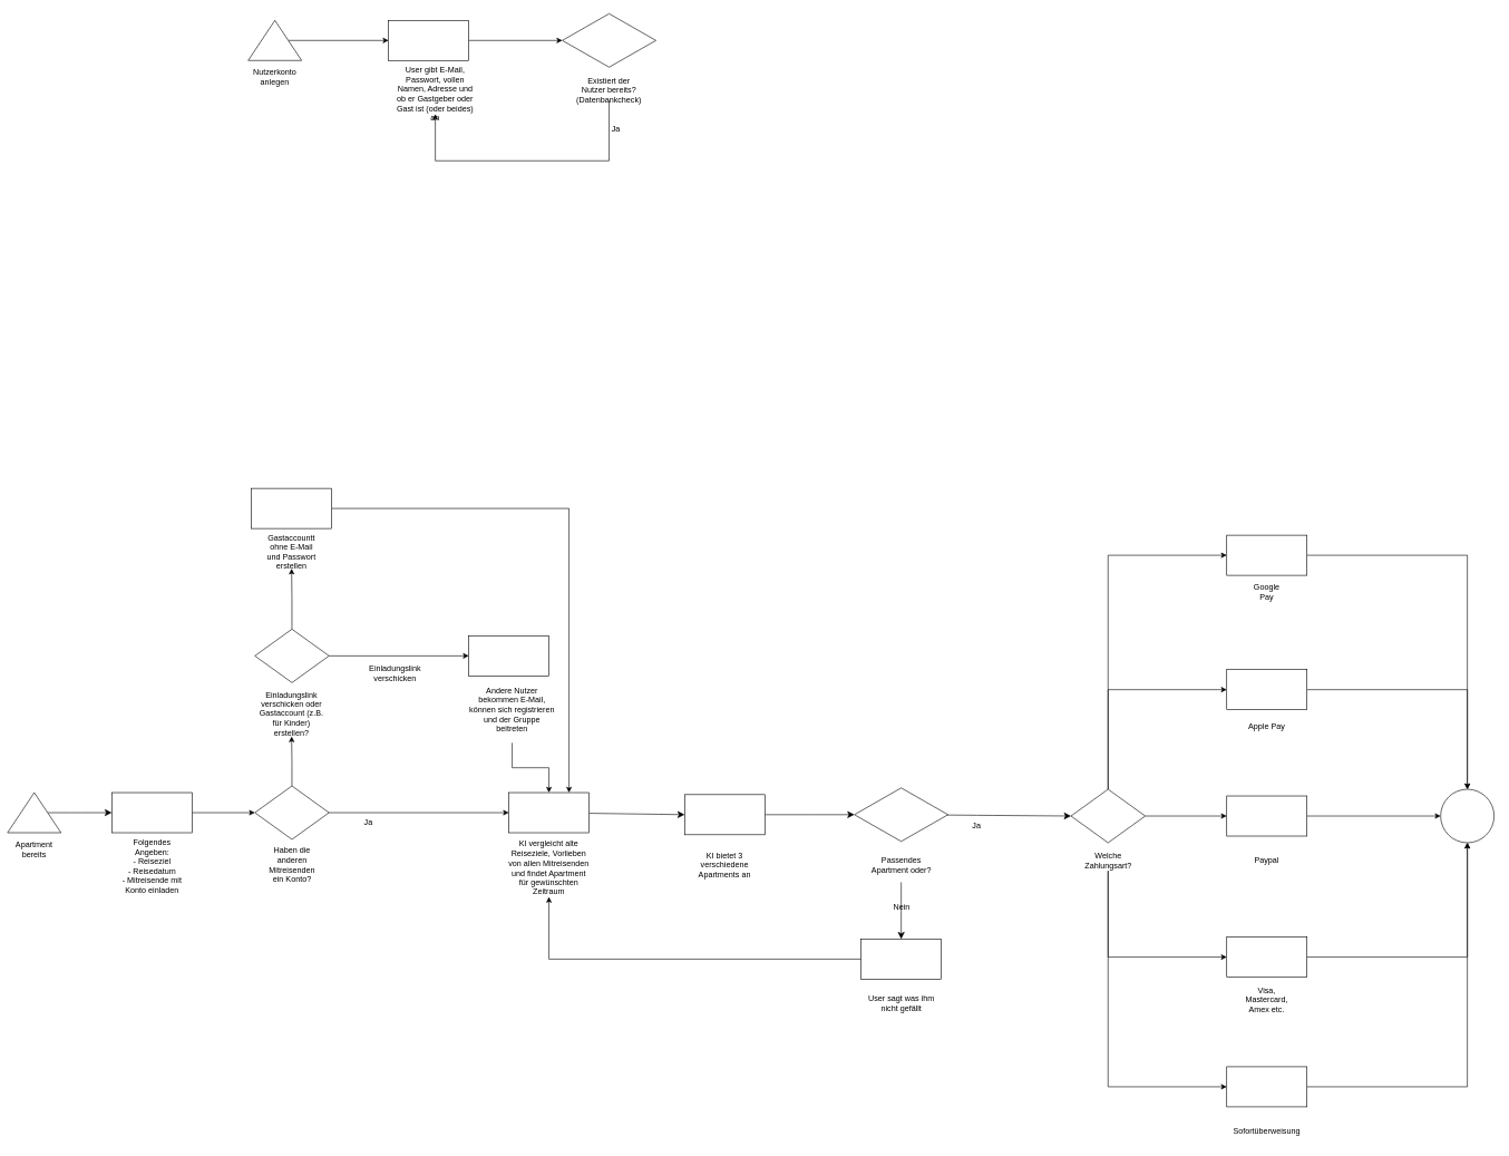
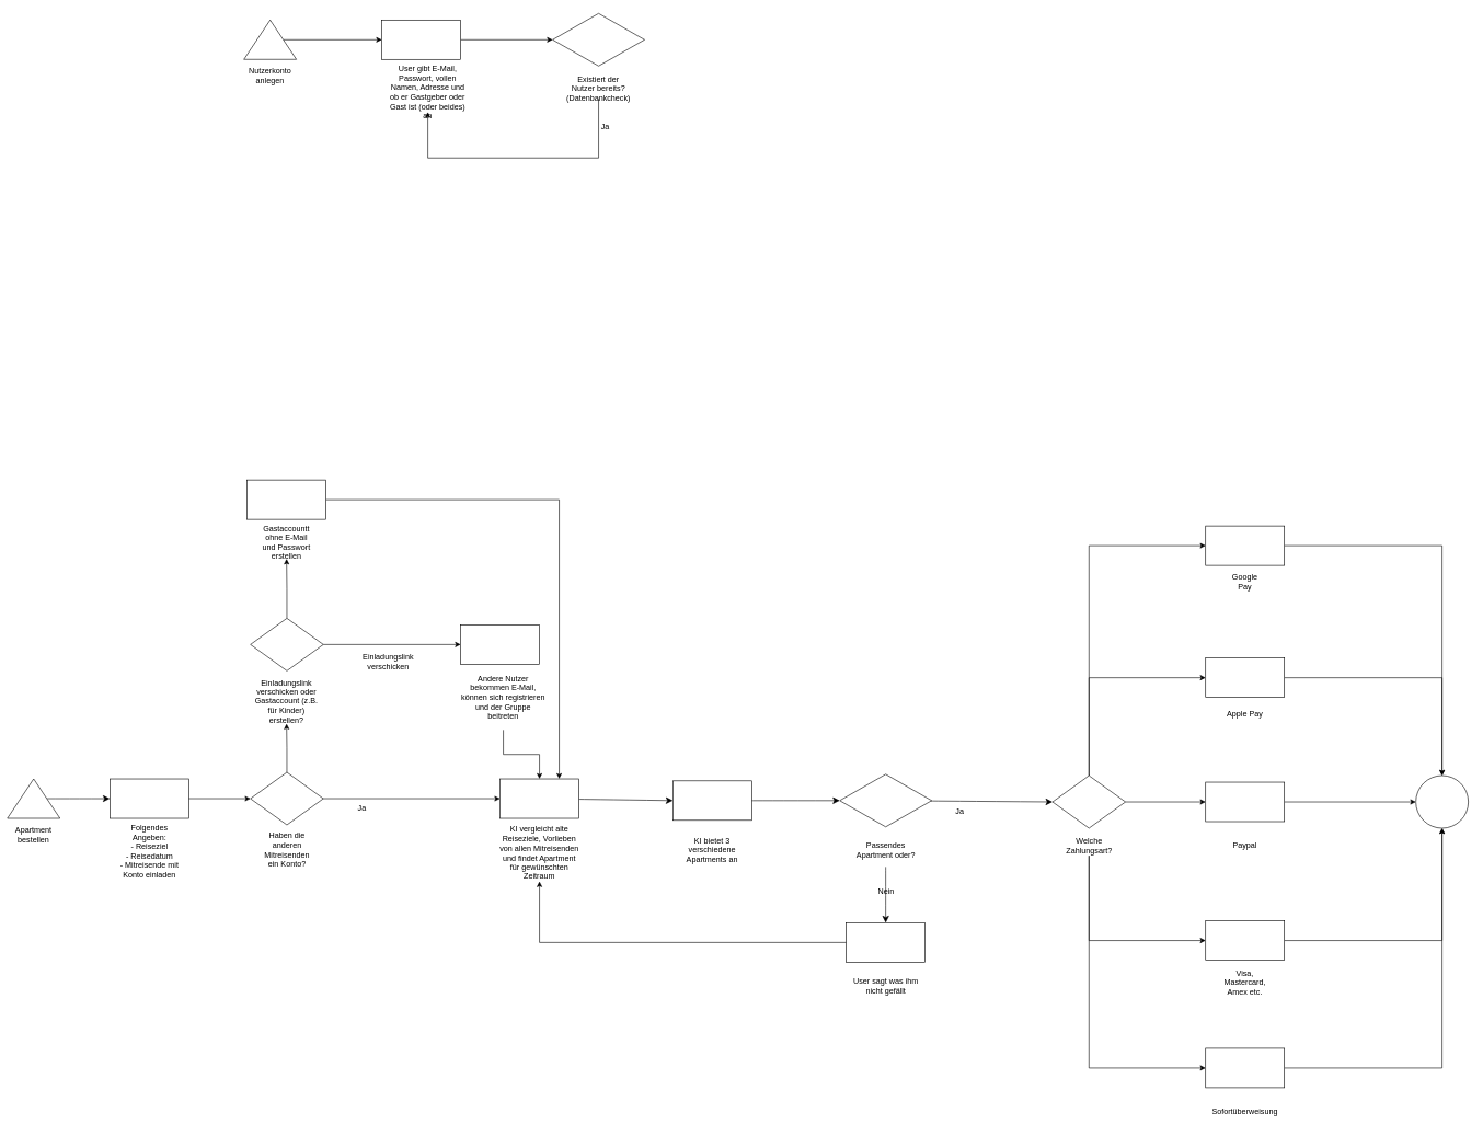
  <mxCell id="0" />
  <mxCell id="1" parent="0" />
  <mxCell id="2" style="edgeStyle=none;curved=1;rounded=0;orthogonalLoop=1;jettySize=auto;html=1;entryX=0;entryY=0.5;entryDx=0;entryDy=0;fontSize=12;startSize=8;endSize=8;" parent="1" source="3" target="10" edge="1"><mxGeometry relative="1" as="geometry" /></mxCell>
  <mxCell id="3" value="" style="triangle;whiteSpace=wrap;html=1;rotation=-90;noLabel=0;" parent="1" vertex="1"><mxGeometry x="20" y="1175" width="60" height="80" as="geometry" /></mxCell>
- <mxCell id="4" value="Apartment bereits" style="text;html=1;align=center;verticalAlign=middle;whiteSpace=wrap;rounded=0;" parent="1" vertex="1"><mxGeometry x="20" y="1255" width="60" height="30" as="geometry" /></mxCell>
+ <mxCell id="4" value="Apartment bestellen" style="text;html=1;align=center;verticalAlign=middle;whiteSpace=wrap;rounded=0;" parent="1" vertex="1"><mxGeometry x="20" y="1255" width="60" height="30" as="geometry" /></mxCell>
  <mxCell id="5" value="Folgendes Angeben:&lt;br&gt;- Reiseziel&lt;div&gt;- Reisedatum&lt;/div&gt;&lt;div&gt;- Mitreisende mit Konto einladen&lt;/div&gt;" style="text;html=1;align=center;verticalAlign=middle;whiteSpace=wrap;rounded=0;" parent="1" vertex="1"><mxGeometry x="170.5" y="1257" width="111" height="76" as="geometry" /></mxCell>
  <mxCell id="6" style="edgeStyle=none;curved=1;rounded=0;orthogonalLoop=1;jettySize=auto;html=1;entryX=0;entryY=0.5;entryDx=0;entryDy=0;fontSize=12;startSize=8;endSize=8;" parent="1" source="7" target="12" edge="1"><mxGeometry relative="1" as="geometry" /></mxCell>
  <mxCell id="7" value="" style="rounded=0;whiteSpace=wrap;html=1;" parent="1" vertex="1"><mxGeometry x="760" y="1185" width="120" height="60" as="geometry" /></mxCell>
  <mxCell id="8" value="KI vergleicht alte Reiseziele, Vorlieben von allen Mitreisenden und findet Apartment für gewünschten Zeitraum" style="text;html=1;align=center;verticalAlign=middle;whiteSpace=wrap;rounded=0;" parent="1" vertex="1"><mxGeometry x="756" y="1255" width="128" height="86" as="geometry" /></mxCell>
  <mxCell id="9" style="edgeStyle=orthogonalEdgeStyle;rounded=0;orthogonalLoop=1;jettySize=auto;html=1;entryX=0;entryY=0.5;entryDx=0;entryDy=0;" edge="1" parent="1" source="10" target="56"><mxGeometry relative="1" as="geometry" /></mxCell>
  <mxCell id="10" value="" style="rounded=0;whiteSpace=wrap;html=1;" parent="1" vertex="1"><mxGeometry x="166" y="1185" width="120" height="60" as="geometry" /></mxCell>
  <mxCell id="11" style="edgeStyle=none;curved=1;rounded=0;orthogonalLoop=1;jettySize=auto;html=1;entryX=0;entryY=0.5;entryDx=0;entryDy=0;fontSize=12;startSize=8;endSize=8;" parent="1" source="12" target="15" edge="1"><mxGeometry relative="1" as="geometry" /></mxCell>
  <mxCell id="12" value="" style="rounded=0;whiteSpace=wrap;html=1;" parent="1" vertex="1"><mxGeometry x="1023" y="1188" width="120" height="60" as="geometry" /></mxCell>
  <mxCell id="13" value="KI bietet 3 verschiedene Apartments an" style="text;html=1;align=center;verticalAlign=middle;whiteSpace=wrap;rounded=0;" parent="1" vertex="1"><mxGeometry x="1029" y="1265" width="108" height="58" as="geometry" /></mxCell>
  <mxCell id="14" style="edgeStyle=none;curved=1;rounded=0;orthogonalLoop=1;jettySize=auto;html=1;entryX=0;entryY=0.5;entryDx=0;entryDy=0;fontSize=12;startSize=8;endSize=8;" parent="1" source="15" target="25" edge="1"><mxGeometry relative="1" as="geometry"><mxPoint x="1549" y="1218" as="targetPoint" /></mxGeometry></mxCell>
  <mxCell id="15" value="" style="rhombus;whiteSpace=wrap;html=1;" parent="1" vertex="1"><mxGeometry x="1277" y="1178" width="140" height="80" as="geometry" /></mxCell>
  <mxCell id="16" style="edgeStyle=none;curved=1;rounded=0;orthogonalLoop=1;jettySize=auto;html=1;entryX=0.5;entryY=0;entryDx=0;entryDy=0;fontSize=12;startSize=8;endSize=8;" parent="1" source="17" target="19" edge="1"><mxGeometry relative="1" as="geometry" /></mxCell>
  <mxCell id="17" value="Passendes Apartment oder?" style="text;html=1;align=center;verticalAlign=middle;whiteSpace=wrap;rounded=0;" parent="1" vertex="1"><mxGeometry x="1294.5" y="1269" width="105" height="50" as="geometry" /></mxCell>
  <mxCell id="18" style="edgeStyle=orthogonalEdgeStyle;rounded=0;orthogonalLoop=1;jettySize=auto;html=1;entryX=0.5;entryY=1;entryDx=0;entryDy=0;" edge="1" parent="1" source="19" target="8"><mxGeometry relative="1" as="geometry" /></mxCell>
  <mxCell id="19" value="" style="rounded=0;whiteSpace=wrap;html=1;" parent="1" vertex="1"><mxGeometry x="1287" y="1404" width="120" height="60" as="geometry" /></mxCell>
  <mxCell id="20" value="User sagt was ihm nicht gefällt" style="text;html=1;align=center;verticalAlign=middle;whiteSpace=wrap;rounded=0;" parent="1" vertex="1"><mxGeometry x="1291.5" y="1485" width="111" height="30" as="geometry" /></mxCell>
  <mxCell id="21" value="Nein" style="text;html=1;align=center;verticalAlign=middle;whiteSpace=wrap;rounded=0;" parent="1" vertex="1"><mxGeometry x="1317.5" y="1341" width="60" height="30" as="geometry" /></mxCell>
  <mxCell id="22" style="edgeStyle=orthogonalEdgeStyle;rounded=0;orthogonalLoop=1;jettySize=auto;html=1;entryX=0;entryY=0.5;entryDx=0;entryDy=0;" edge="1" parent="1" source="25" target="32"><mxGeometry relative="1" as="geometry"><Array as="points"><mxPoint x="1657" y="1031" /></Array></mxGeometry></mxCell>
  <mxCell id="23" style="edgeStyle=orthogonalEdgeStyle;rounded=0;orthogonalLoop=1;jettySize=auto;html=1;entryX=0;entryY=0.5;entryDx=0;entryDy=0;" edge="1" parent="1" source="25" target="30"><mxGeometry relative="1" as="geometry" /></mxCell>
  <mxCell id="24" style="edgeStyle=orthogonalEdgeStyle;rounded=0;orthogonalLoop=1;jettySize=auto;html=1;entryX=0;entryY=0.5;entryDx=0;entryDy=0;" edge="1" parent="1" source="25" target="35"><mxGeometry relative="1" as="geometry"><Array as="points"><mxPoint x="1657" y="830" /></Array></mxGeometry></mxCell>
  <mxCell id="25" value="" style="rhombus;whiteSpace=wrap;html=1;" parent="1" vertex="1"><mxGeometry x="1601" y="1180" width="111" height="80" as="geometry" /></mxCell>
  <mxCell id="26" style="edgeStyle=orthogonalEdgeStyle;rounded=0;orthogonalLoop=1;jettySize=auto;html=1;exitX=0.5;exitY=1;exitDx=0;exitDy=0;entryX=0;entryY=0.5;entryDx=0;entryDy=0;" edge="1" parent="1" source="28" target="38"><mxGeometry relative="1" as="geometry" /></mxCell>
  <mxCell id="27" style="edgeStyle=orthogonalEdgeStyle;rounded=0;orthogonalLoop=1;jettySize=auto;html=1;entryX=0;entryY=0.5;entryDx=0;entryDy=0;" edge="1" parent="1" source="28" target="40"><mxGeometry relative="1" as="geometry"><Array as="points"><mxPoint x="1657" y="1625" /></Array></mxGeometry></mxCell>
  <mxCell id="28" value="Welche Zahlungsart?" style="text;html=1;align=center;verticalAlign=middle;whiteSpace=wrap;rounded=0;" parent="1" vertex="1"><mxGeometry x="1626.5" y="1272" width="60" height="30" as="geometry" /></mxCell>
  <mxCell id="29" style="edgeStyle=orthogonalEdgeStyle;rounded=0;orthogonalLoop=1;jettySize=auto;html=1;entryX=0;entryY=0.5;entryDx=0;entryDy=0;" edge="1" parent="1" source="30" target="44"><mxGeometry relative="1" as="geometry" /></mxCell>
  <mxCell id="30" value="" style="rounded=0;whiteSpace=wrap;html=1;" parent="1" vertex="1"><mxGeometry x="1834" y="1190" width="120" height="60" as="geometry" /></mxCell>
  <mxCell id="31" style="edgeStyle=orthogonalEdgeStyle;rounded=0;orthogonalLoop=1;jettySize=auto;html=1;entryX=0.5;entryY=0;entryDx=0;entryDy=0;" edge="1" parent="1" source="32" target="44"><mxGeometry relative="1" as="geometry" /></mxCell>
  <mxCell id="32" value="" style="rounded=0;whiteSpace=wrap;html=1;" parent="1" vertex="1"><mxGeometry x="1834" y="1001" width="120" height="60" as="geometry" /></mxCell>
  <mxCell id="33" value="Apple Pay" style="text;html=1;align=center;verticalAlign=middle;whiteSpace=wrap;rounded=0;" parent="1" vertex="1"><mxGeometry x="1864" y="1071" width="60" height="30" as="geometry" /></mxCell>
  <mxCell id="34" style="edgeStyle=orthogonalEdgeStyle;rounded=0;orthogonalLoop=1;jettySize=auto;html=1;entryX=0.5;entryY=0;entryDx=0;entryDy=0;" edge="1" parent="1" source="35" target="44"><mxGeometry relative="1" as="geometry" /></mxCell>
  <mxCell id="35" value="" style="rounded=0;whiteSpace=wrap;html=1;" vertex="1" parent="1"><mxGeometry x="1834" y="800" width="120" height="60" as="geometry" /></mxCell>
  <mxCell id="36" value="Google Pay" style="text;html=1;align=center;verticalAlign=middle;whiteSpace=wrap;rounded=0;" vertex="1" parent="1"><mxGeometry x="1864" y="870" width="60" height="30" as="geometry" /></mxCell>
  <mxCell id="37" style="edgeStyle=orthogonalEdgeStyle;rounded=0;orthogonalLoop=1;jettySize=auto;html=1;entryX=0.5;entryY=1;entryDx=0;entryDy=0;" edge="1" parent="1" source="38" target="44"><mxGeometry relative="1" as="geometry" /></mxCell>
  <mxCell id="38" value="" style="rounded=0;whiteSpace=wrap;html=1;" vertex="1" parent="1"><mxGeometry x="1834" y="1401" width="120" height="60" as="geometry" /></mxCell>
  <mxCell id="39" style="edgeStyle=orthogonalEdgeStyle;rounded=0;orthogonalLoop=1;jettySize=auto;html=1;entryX=0.5;entryY=1;entryDx=0;entryDy=0;" edge="1" parent="1" source="40" target="44"><mxGeometry relative="1" as="geometry" /></mxCell>
  <mxCell id="40" value="" style="rounded=0;whiteSpace=wrap;html=1;" vertex="1" parent="1"><mxGeometry x="1834" y="1595" width="120" height="60" as="geometry" /></mxCell>
  <mxCell id="41" value="Sofortüberweisung" style="text;html=1;align=center;verticalAlign=middle;whiteSpace=wrap;rounded=0;" vertex="1" parent="1"><mxGeometry x="1864" y="1677" width="60" height="30" as="geometry" /></mxCell>
  <mxCell id="42" value="Paypal" style="text;html=1;align=center;verticalAlign=middle;whiteSpace=wrap;rounded=0;" vertex="1" parent="1"><mxGeometry x="1864" y="1272" width="60" height="30" as="geometry" /></mxCell>
  <mxCell id="43" value="Visa, Mastercard, Amex etc." style="text;html=1;align=center;verticalAlign=middle;whiteSpace=wrap;rounded=0;" vertex="1" parent="1"><mxGeometry x="1864" y="1480" width="60" height="30" as="geometry" /></mxCell>
  <mxCell id="44" value="" style="ellipse;whiteSpace=wrap;html=1;aspect=fixed;" vertex="1" parent="1"><mxGeometry x="2154" y="1180" width="80" height="80" as="geometry" /></mxCell>
  <mxCell id="45" style="edgeStyle=orthogonalEdgeStyle;rounded=0;orthogonalLoop=1;jettySize=auto;html=1;entryX=0;entryY=0.5;entryDx=0;entryDy=0;" edge="1" parent="1" source="46" target="49"><mxGeometry relative="1" as="geometry" /></mxCell>
  <mxCell id="46" value="" style="triangle;whiteSpace=wrap;html=1;rotation=-90;noLabel=0;" vertex="1" parent="1"><mxGeometry x="380" y="20" width="60" height="80" as="geometry" /></mxCell>
  <mxCell id="47" value="Nutzerkonto anlegen" style="text;html=1;align=center;verticalAlign=middle;whiteSpace=wrap;rounded=0;" vertex="1" parent="1"><mxGeometry x="380" y="100" width="60" height="30" as="geometry" /></mxCell>
  <mxCell id="48" style="edgeStyle=orthogonalEdgeStyle;rounded=0;orthogonalLoop=1;jettySize=auto;html=1;entryX=0;entryY=0.5;entryDx=0;entryDy=0;" edge="1" parent="1" source="49" target="51"><mxGeometry relative="1" as="geometry" /></mxCell>
  <mxCell id="49" value="" style="rounded=0;whiteSpace=wrap;html=1;" vertex="1" parent="1"><mxGeometry x="580" y="30" width="120" height="60" as="geometry" /></mxCell>
  <mxCell id="50" value="User gibt E-Mail, Passwort, vollen Namen, Adresse und ob er Gastgeber oder Gast ist (oder beides) an" style="text;html=1;align=center;verticalAlign=middle;whiteSpace=wrap;rounded=0;" vertex="1" parent="1"><mxGeometry x="590" y="110" width="120" height="60" as="geometry" /></mxCell>
  <mxCell id="51" value="" style="rhombus;whiteSpace=wrap;html=1;" vertex="1" parent="1"><mxGeometry x="840" y="20" width="140" height="80" as="geometry" /></mxCell>
  <mxCell id="52" style="edgeStyle=orthogonalEdgeStyle;rounded=0;orthogonalLoop=1;jettySize=auto;html=1;entryX=0.5;entryY=1;entryDx=0;entryDy=0;" edge="1" parent="1" source="53" target="50"><mxGeometry relative="1" as="geometry"><Array as="points"><mxPoint x="910" y="240" /><mxPoint x="650" y="240" /></Array></mxGeometry></mxCell>
  <mxCell id="53" value="Existiert der Nutzer bereits? (Datenbankcheck)" style="text;html=1;align=center;verticalAlign=middle;whiteSpace=wrap;rounded=0;" vertex="1" parent="1"><mxGeometry x="880" y="120" width="60" height="30" as="geometry" /></mxCell>
  <mxCell id="54" style="edgeStyle=orthogonalEdgeStyle;rounded=0;orthogonalLoop=1;jettySize=auto;html=1;entryX=0;entryY=0.5;entryDx=0;entryDy=0;" edge="1" parent="1" source="56" target="7"><mxGeometry relative="1" as="geometry" /></mxCell>
  <mxCell id="55" style="edgeStyle=orthogonalEdgeStyle;rounded=0;orthogonalLoop=1;jettySize=auto;html=1;entryX=0.5;entryY=1;entryDx=0;entryDy=0;" edge="1" parent="1" source="56" target="63"><mxGeometry relative="1" as="geometry" /></mxCell>
  <mxCell id="56" value="" style="rhombus;whiteSpace=wrap;html=1;" vertex="1" parent="1"><mxGeometry x="380" y="1175" width="111" height="80" as="geometry" /></mxCell>
  <mxCell id="57" value="Haben die anderen Mitreisenden ein Konto?" style="text;html=1;align=center;verticalAlign=middle;whiteSpace=wrap;rounded=0;" vertex="1" parent="1"><mxGeometry x="405.5" y="1278" width="60" height="30" as="geometry" /></mxCell>
  <mxCell id="58" value="Ja" style="text;html=1;align=center;verticalAlign=middle;whiteSpace=wrap;rounded=0;" vertex="1" parent="1"><mxGeometry x="520" y="1215" width="60" height="30" as="geometry" /></mxCell>
  <mxCell id="59" value="Ja" style="text;html=1;align=center;verticalAlign=middle;whiteSpace=wrap;rounded=0;" vertex="1" parent="1"><mxGeometry x="1430" y="1220" width="60" height="30" as="geometry" /></mxCell>
  <mxCell id="60" style="edgeStyle=orthogonalEdgeStyle;rounded=0;orthogonalLoop=1;jettySize=auto;html=1;entryX=0;entryY=0.5;entryDx=0;entryDy=0;" edge="1" parent="1" source="62" target="64"><mxGeometry relative="1" as="geometry" /></mxCell>
  <mxCell id="61" style="edgeStyle=orthogonalEdgeStyle;rounded=0;orthogonalLoop=1;jettySize=auto;html=1;entryX=0.5;entryY=1;entryDx=0;entryDy=0;" edge="1" parent="1" source="62" target="70"><mxGeometry relative="1" as="geometry" /></mxCell>
  <mxCell id="62" value="" style="rhombus;whiteSpace=wrap;html=1;" vertex="1" parent="1"><mxGeometry x="380" y="940.5" width="111" height="80" as="geometry" /></mxCell>
  <mxCell id="63" value="Einladungslink verschicken oder Gastaccount (z.B. für Kinder) erstellen?" style="text;html=1;align=center;verticalAlign=middle;whiteSpace=wrap;rounded=0;" vertex="1" parent="1"><mxGeometry x="380" y="1032" width="110" height="69" as="geometry" /></mxCell>
  <mxCell id="64" value="" style="rounded=0;whiteSpace=wrap;html=1;" vertex="1" parent="1"><mxGeometry x="700" y="950.5" width="120" height="60" as="geometry" /></mxCell>
  <mxCell id="65" value="Einladungslink verschicken" style="text;html=1;align=center;verticalAlign=middle;whiteSpace=wrap;rounded=0;" vertex="1" parent="1"><mxGeometry x="560" y="990.5" width="60" height="30" as="geometry" /></mxCell>
  <mxCell id="66" style="edgeStyle=orthogonalEdgeStyle;rounded=0;orthogonalLoop=1;jettySize=auto;html=1;entryX=0.5;entryY=0;entryDx=0;entryDy=0;" edge="1" parent="1" source="67" target="7"><mxGeometry relative="1" as="geometry" /></mxCell>
  <mxCell id="67" value="Andere Nutzer bekommen E-Mail, können sich registrieren und der Gruppe beitreten" style="text;html=1;align=center;verticalAlign=middle;whiteSpace=wrap;rounded=0;" vertex="1" parent="1"><mxGeometry x="700" y="1010.5" width="130" height="100" as="geometry" /></mxCell>
  <mxCell id="68" style="edgeStyle=orthogonalEdgeStyle;rounded=0;orthogonalLoop=1;jettySize=auto;html=1;entryX=0.75;entryY=0;entryDx=0;entryDy=0;" edge="1" parent="1" source="69" target="7"><mxGeometry relative="1" as="geometry" /></mxCell>
  <mxCell id="69" value="" style="rounded=0;whiteSpace=wrap;html=1;" vertex="1" parent="1"><mxGeometry x="375" y="730" width="120" height="60" as="geometry" /></mxCell>
  <mxCell id="70" value="Gastaccountt ohne E-Mail und Passwort erstellen" style="text;html=1;align=center;verticalAlign=middle;whiteSpace=wrap;rounded=0;" vertex="1" parent="1"><mxGeometry x="395" y="800" width="80" height="50" as="geometry" /></mxCell>
  <mxCell id="71" value="Ja" style="text;html=1;align=center;verticalAlign=middle;resizable=0;points=[];autosize=1;strokeColor=none;fillColor=none;" vertex="1" parent="1"><mxGeometry x="900" y="178" width="40" height="30" as="geometry" /></mxCell>
